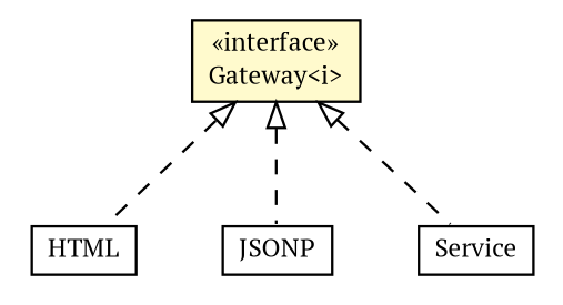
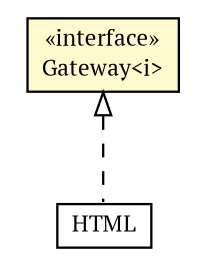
  digraph {
    fontname="PT Serif"
    nodesep=0.25
    ranksep=0.5
    node [fontcolor=black fontname="PT Serif" fontsize=10.0 shape=plaintext]
    edge [arrowtail=empty dir=back fontname="PT Serif" fontsize=10 headport=p labelfontname=arial labelfontsize=10 style=dashed tailport=p]
    n1 [label=<<table title="html.composite.master.agent.html.HTML" border="0" cellborder="1" cellspacing="0" cellpadding="2" port="p" href="./composite/master/agent/html/HTML.html"> 		<tr><td><table border="0" cellspacing="0" cellpadding="1"> <tr><td align="center" balign="center"> HTML </td></tr> 		</table></td></tr> 		</table>>]
-   n2 [label=<<table title="html.composite.master.agent.jsonp.JSONP" border="0" cellborder="1" cellspacing="0" cellpadding="2" port="p" href="./composite/master/agent/jsonp/JSONP.html"> 		<tr><td><table border="0" cellspacing="0" cellpadding="1"> <tr><td align="center" balign="center"> JSONP </td></tr> 		</table></td></tr> 		</table>>]
-   n3 [label=<<table title="html.composite.master.Service" border="0" cellborder="1" cellspacing="0" cellpadding="2" port="p" href="./composite/master/Service.html"> 		<tr><td><table border="0" cellspacing="0" cellpadding="1"> <tr><td align="center" balign="center"> Service </td></tr> 		</table></td></tr> 		</table>>]
    n4 [label=<<table title="html.Gateway" border="0" cellborder="1" cellspacing="0" cellpadding="2" port="p" bgcolor="lemonChiffon" href="./Gateway.html"> 		<tr><td><table border="0" cellspacing="0" cellpadding="1"> <tr><td align="center" balign="center"> &#171;interface&#187; </td></tr> <tr><td align="center" balign="center"> Gateway&lt;i&gt; </td></tr> 		</table></td></tr> 		</table>>]
    n4 -> n1
-   n4 -> n2
-   n4 -> n3
  }
